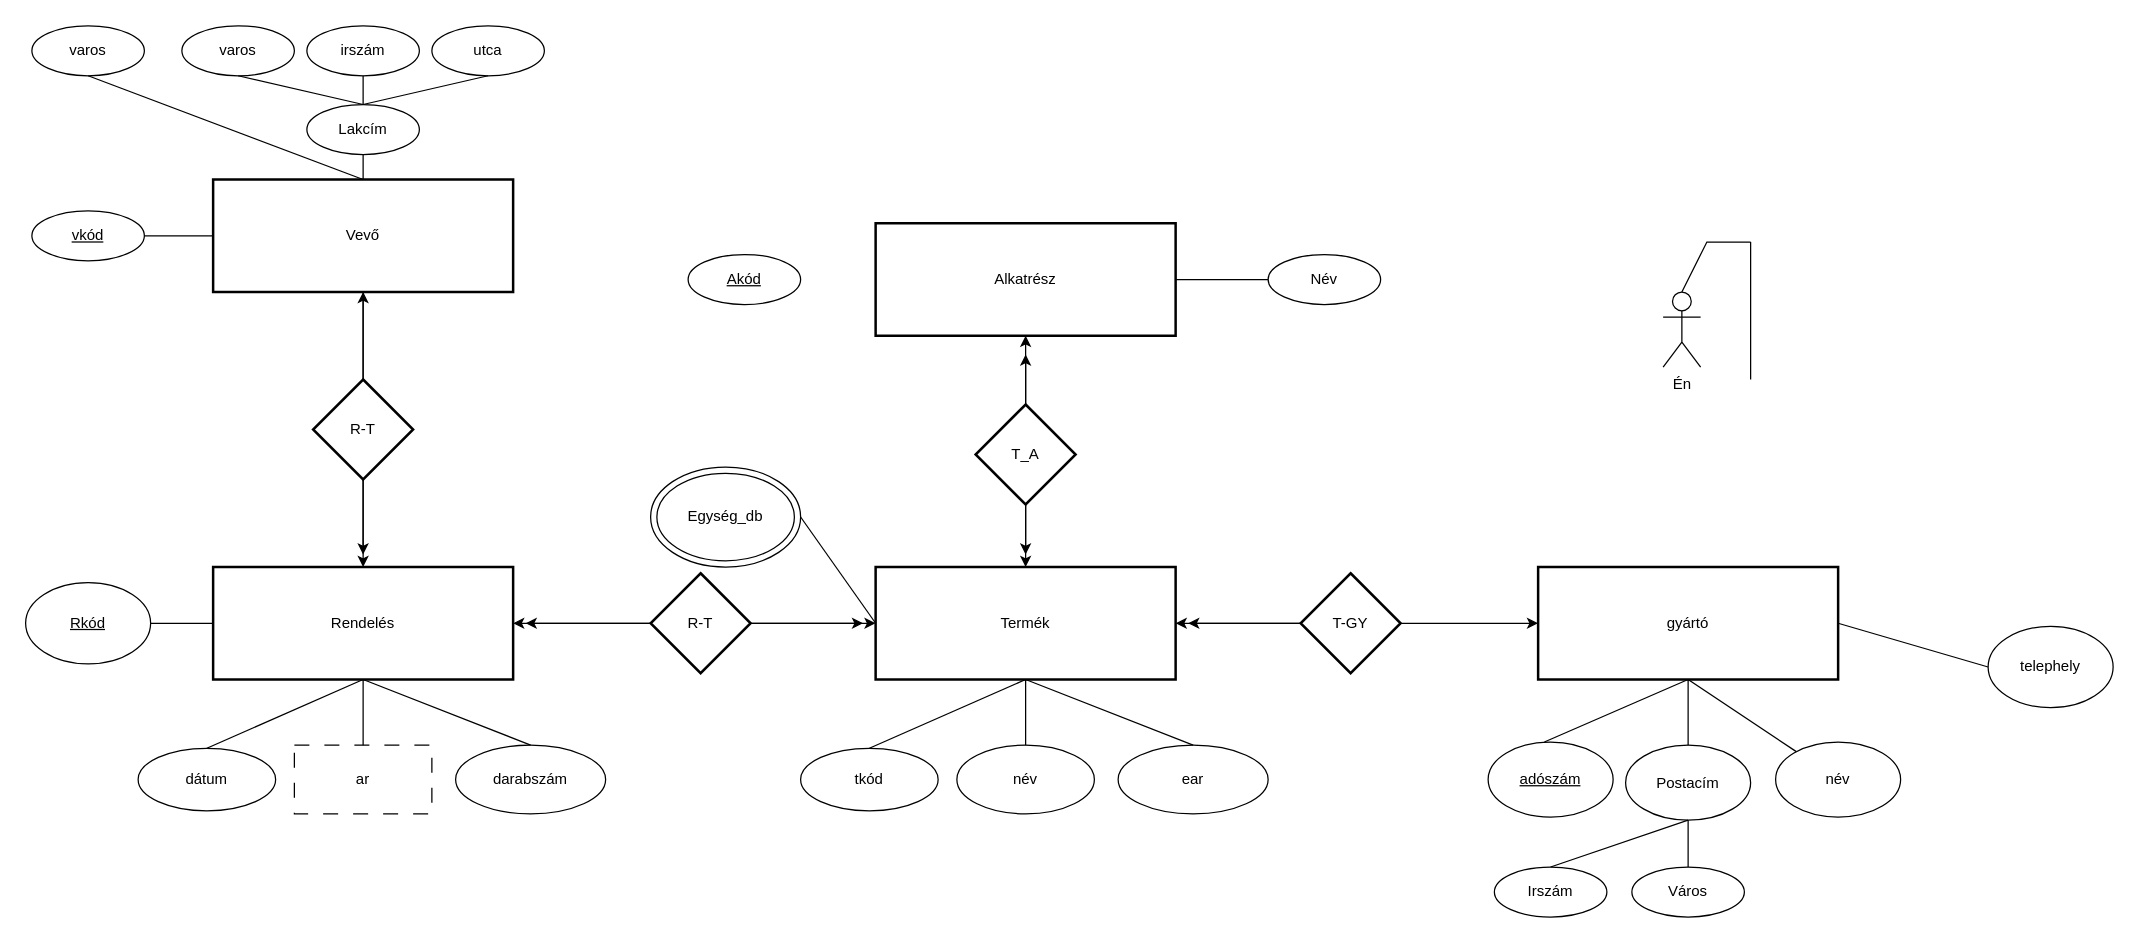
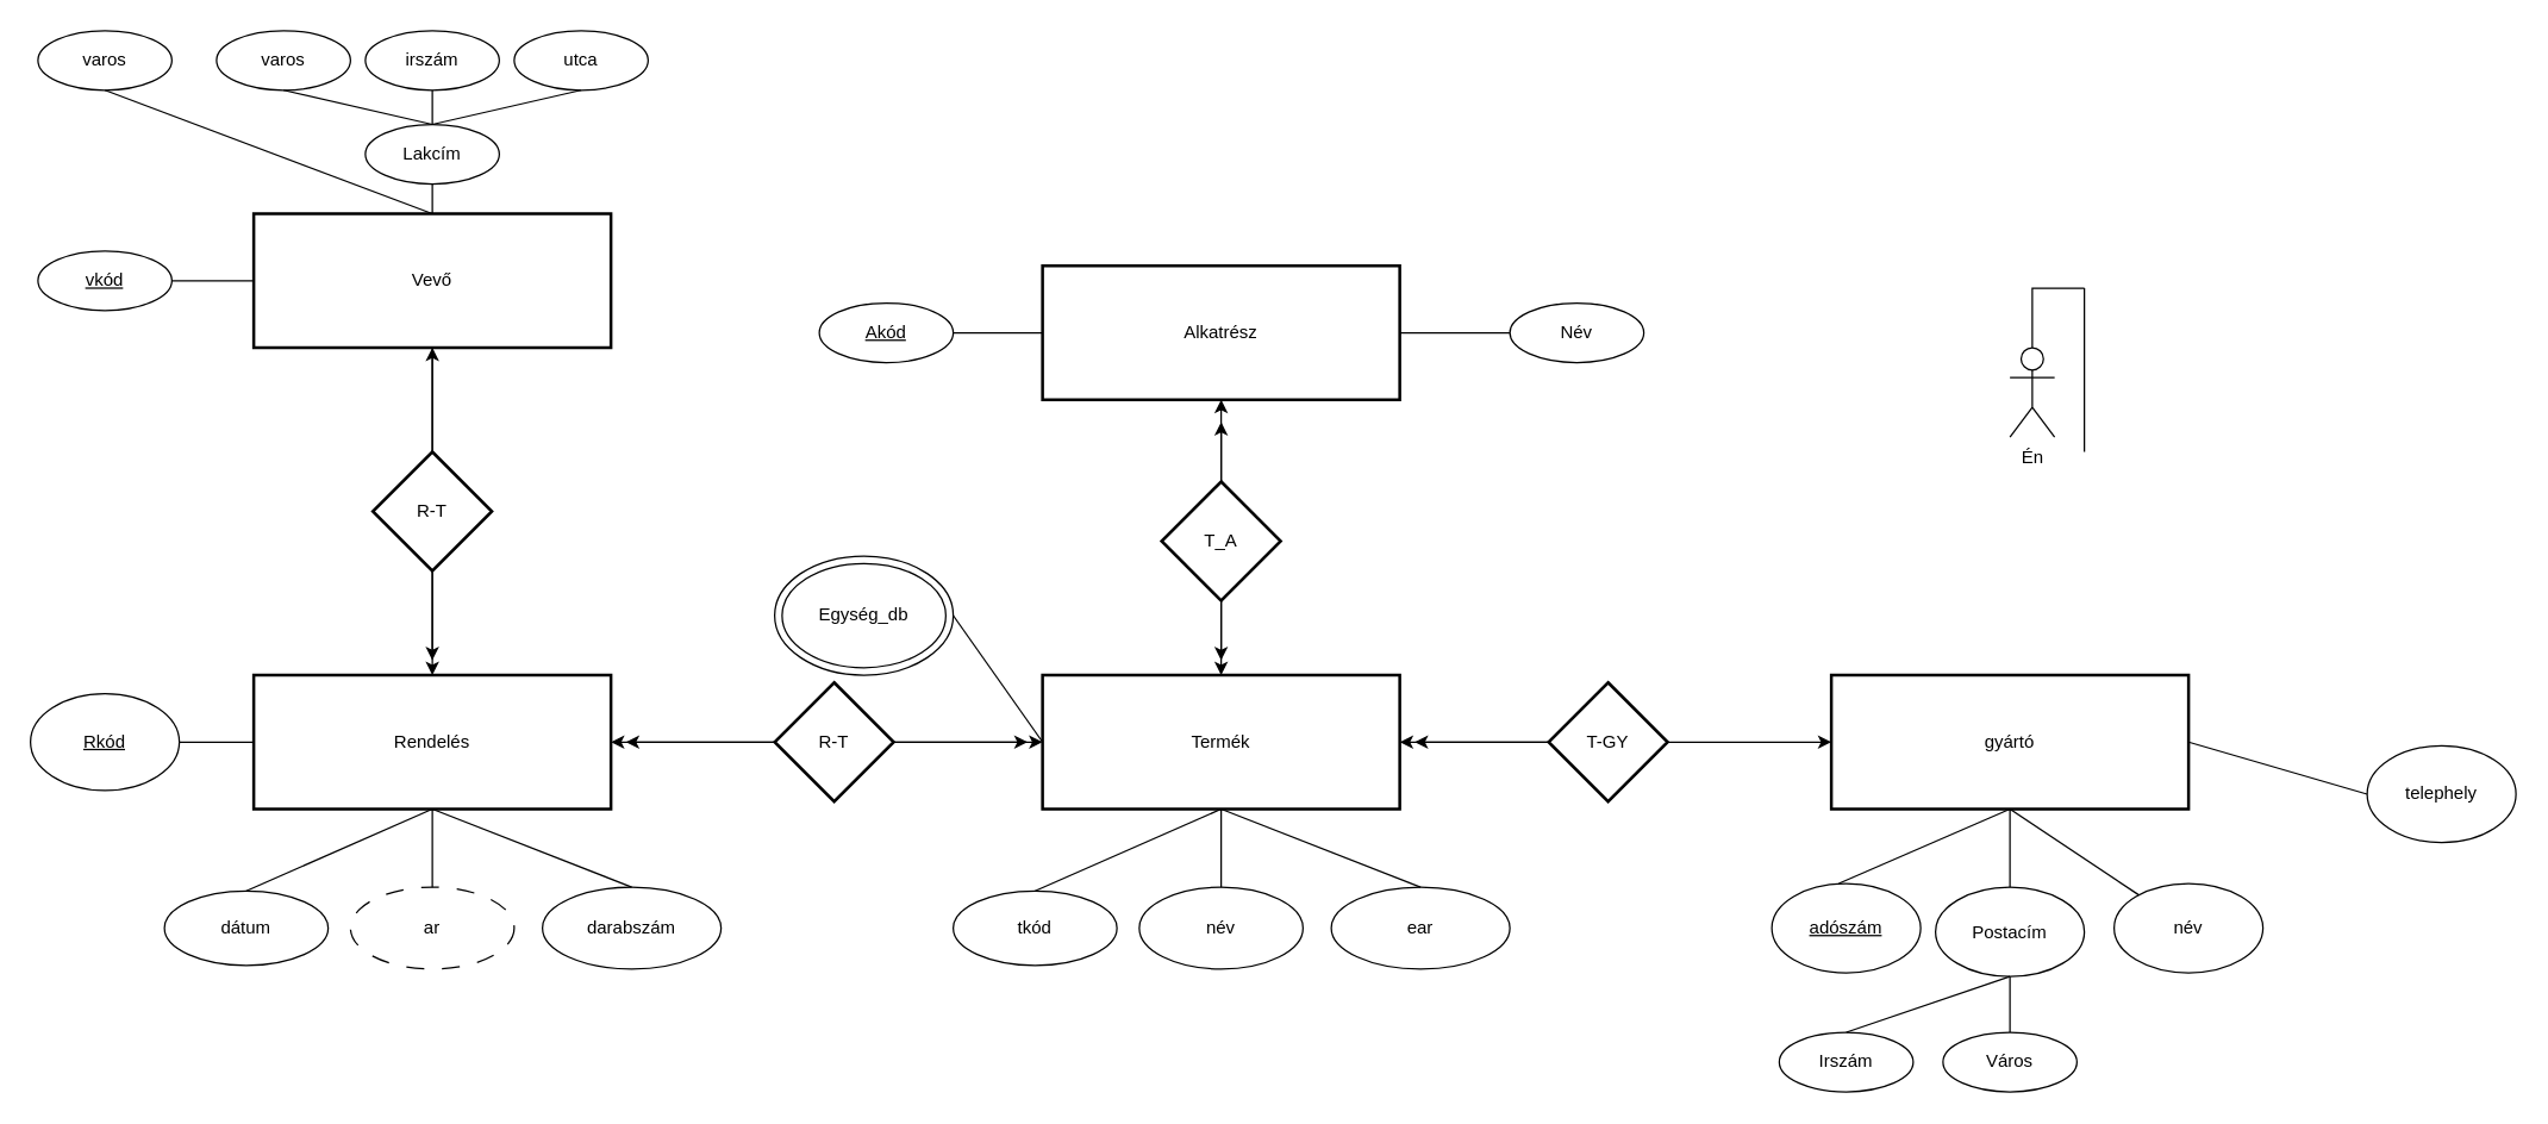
  <mxCell id="0" />
  <mxCell id="1" parent="0" />
  <mxCell id="2" value="&lt;div&gt;Termék&lt;/div&gt;" style="rounded=0;whiteSpace=wrap;html=1;strokeWidth=2;" parent="1" vertex="1"><mxGeometry x="700" y="453" width="240" height="90" as="geometry" /></mxCell>
  <mxCell id="3" value="gyártó" style="rounded=0;whiteSpace=wrap;html=1;strokeWidth=2;" parent="1" vertex="1"><mxGeometry x="1230" y="453" width="240" height="90" as="geometry" /></mxCell>
  <mxCell id="4" value="T-GY" style="rhombus;whiteSpace=wrap;html=1;strokeWidth=2;" parent="1" vertex="1"><mxGeometry x="1040" y="458" width="80" height="80" as="geometry" /></mxCell>
  <mxCell id="5" value="" style="endArrow=classic;html=1;rounded=0;" parent="1" source="4" target="3" edge="1"><mxGeometry width="50" height="50" relative="1" as="geometry"><mxPoint x="960" y="643" as="sourcePoint" /><mxPoint x="1010" y="593" as="targetPoint" /></mxGeometry></mxCell>
  <mxCell id="6" value="telephely" style="ellipse;whiteSpace=wrap;html=1;" parent="1" vertex="1"><mxGeometry x="1590" y="500.5" width="100" height="65" as="geometry" /></mxCell>
  <mxCell id="7" value="&lt;u&gt;adószám&lt;/u&gt;" style="ellipse;whiteSpace=wrap;html=1;" parent="1" vertex="1"><mxGeometry x="1190" y="593" width="100" height="60" as="geometry" /></mxCell>
  <mxCell id="8" value="név" style="ellipse;whiteSpace=wrap;html=1;" parent="1" vertex="1"><mxGeometry x="1420" y="593" width="100" height="60" as="geometry" /></mxCell>
  <mxCell id="9" value="" style="endArrow=none;html=1;rounded=0;entryX=0.5;entryY=1;entryDx=0;entryDy=0;" parent="1" target="3" edge="1"><mxGeometry width="50" height="50" relative="1" as="geometry"><mxPoint x="1235" y="593" as="sourcePoint" /><mxPoint x="1250" y="583" as="targetPoint" /></mxGeometry></mxCell>
  <mxCell id="10" value="" style="endArrow=none;html=1;rounded=0;entryX=0.5;entryY=1;entryDx=0;entryDy=0;" parent="1" source="8" target="3" edge="1"><mxGeometry width="50" height="50" relative="1" as="geometry"><mxPoint x="1350" y="593" as="sourcePoint" /><mxPoint x="1250" y="583" as="targetPoint" /></mxGeometry></mxCell>
  <mxCell id="11" value="&lt;div&gt;ear&lt;/div&gt;" style="ellipse;whiteSpace=wrap;html=1;" vertex="1" parent="1"><mxGeometry x="894" y="595.5" width="120" height="55" as="geometry" /></mxCell>
  <mxCell id="12" value="&lt;div&gt;név&lt;/div&gt;" style="ellipse;whiteSpace=wrap;html=1;" vertex="1" parent="1"><mxGeometry x="765" y="595.5" width="110" height="55" as="geometry" /></mxCell>
  <mxCell id="13" value="tkód" style="ellipse;whiteSpace=wrap;html=1;" vertex="1" parent="1"><mxGeometry x="640" y="598" width="110" height="50" as="geometry" /></mxCell>
  <mxCell id="14" value="" style="endArrow=none;html=1;rounded=0;exitX=0.5;exitY=1;exitDx=0;exitDy=0;entryX=0.5;entryY=0;entryDx=0;entryDy=0;" edge="1" parent="1" source="2" target="11"><mxGeometry width="50" height="50" relative="1" as="geometry"><mxPoint x="1070" y="683" as="sourcePoint" /><mxPoint x="1120" y="633" as="targetPoint" /></mxGeometry></mxCell>
  <mxCell id="15" value="" style="endArrow=none;html=1;rounded=0;entryX=0.5;entryY=1;entryDx=0;entryDy=0;exitX=0.5;exitY=0;exitDx=0;exitDy=0;" edge="1" parent="1" source="12" target="2"><mxGeometry width="50" height="50" relative="1" as="geometry"><mxPoint x="1070" y="683" as="sourcePoint" /><mxPoint x="1120" y="633" as="targetPoint" /></mxGeometry></mxCell>
  <mxCell id="16" value="" style="endArrow=none;html=1;rounded=0;entryX=0.5;entryY=1;entryDx=0;entryDy=0;exitX=0.5;exitY=0;exitDx=0;exitDy=0;" edge="1" parent="1" source="13" target="2"><mxGeometry width="50" height="50" relative="1" as="geometry"><mxPoint x="1070" y="683" as="sourcePoint" /><mxPoint x="1120" y="633" as="targetPoint" /></mxGeometry></mxCell>
  <mxCell id="17" value="" style="endArrow=none;html=1;rounded=0;entryX=1;entryY=0.5;entryDx=0;entryDy=0;exitX=0;exitY=0.5;exitDx=0;exitDy=0;" edge="1" parent="1" source="6" target="3"><mxGeometry width="50" height="50" relative="1" as="geometry"><mxPoint x="1070" y="683" as="sourcePoint" /><mxPoint x="1120" y="633" as="targetPoint" /></mxGeometry></mxCell>
  <mxCell id="18" value="T_A" style="rhombus;whiteSpace=wrap;html=1;strokeWidth=2;" vertex="1" parent="1"><mxGeometry x="780" y="323" width="80" height="80" as="geometry" /></mxCell>
  <mxCell id="19" value="" style="endArrow=classic;html=1;rounded=0;exitX=0.5;exitY=1;exitDx=0;exitDy=0;entryX=0.5;entryY=0;entryDx=0;entryDy=0;" edge="1" parent="1" source="18" target="2"><mxGeometry width="50" height="50" relative="1" as="geometry"><mxPoint x="1070" y="523" as="sourcePoint" /><mxPoint x="1190" y="203" as="targetPoint" /></mxGeometry></mxCell>
  <mxCell id="20" value="Postacím" style="ellipse;whiteSpace=wrap;html=1;" vertex="1" parent="1"><mxGeometry x="1300" y="595.5" width="100" height="60" as="geometry" /></mxCell>
  <mxCell id="21" value="" style="endArrow=none;html=1;rounded=0;entryX=0.5;entryY=0;entryDx=0;entryDy=0;exitX=0.5;exitY=1;exitDx=0;exitDy=0;" edge="1" parent="1" source="3" target="20"><mxGeometry width="50" height="50" relative="1" as="geometry"><mxPoint x="1070" y="523" as="sourcePoint" /><mxPoint x="1120" y="473" as="targetPoint" /></mxGeometry></mxCell>
  <mxCell id="22" value="Irszám" style="ellipse;whiteSpace=wrap;html=1;" vertex="1" parent="1"><mxGeometry x="1195" y="693" width="90" height="40" as="geometry" /></mxCell>
  <mxCell id="23" value="Város" style="ellipse;whiteSpace=wrap;html=1;" vertex="1" parent="1"><mxGeometry x="1305" y="693" width="90" height="40" as="geometry" /></mxCell>
  <mxCell id="24" value="" style="endArrow=none;html=1;rounded=0;exitX=0.5;exitY=0;exitDx=0;exitDy=0;entryX=0.5;entryY=1;entryDx=0;entryDy=0;" edge="1" parent="1" source="23" target="20"><mxGeometry width="50" height="50" relative="1" as="geometry"><mxPoint x="1080" y="523" as="sourcePoint" /><mxPoint x="1130" y="473" as="targetPoint" /></mxGeometry></mxCell>
  <mxCell id="25" value="" style="endArrow=none;html=1;rounded=0;exitX=0.5;exitY=0;exitDx=0;exitDy=0;entryX=0.5;entryY=1;entryDx=0;entryDy=0;" edge="1" parent="1" source="22" target="20"><mxGeometry width="50" height="50" relative="1" as="geometry"><mxPoint x="1080" y="523" as="sourcePoint" /><mxPoint x="1130" y="473" as="targetPoint" /></mxGeometry></mxCell>
  <mxCell id="26" value="" style="ellipse;whiteSpace=wrap;html=1;" vertex="1" parent="1"><mxGeometry x="520" y="373" width="120" height="80" as="geometry" /></mxCell>
  <mxCell id="27" value="Egység_db" style="ellipse;whiteSpace=wrap;html=1;" vertex="1" parent="1"><mxGeometry x="525" y="378" width="110" height="70" as="geometry" /></mxCell>
  <mxCell id="28" value="" style="endArrow=classic;html=1;rounded=0;entryX=1;entryY=0.5;entryDx=0;entryDy=0;exitX=0;exitY=0.5;exitDx=0;exitDy=0;" edge="1" parent="1" source="4" target="2"><mxGeometry width="50" height="50" relative="1" as="geometry"><mxPoint x="1080" y="523" as="sourcePoint" /><mxPoint x="1130" y="473" as="targetPoint" /></mxGeometry></mxCell>
  <mxCell id="29" value="" style="endArrow=classic;html=1;rounded=0;exitX=0;exitY=0.5;exitDx=0;exitDy=0;" edge="1" parent="1" source="4"><mxGeometry width="50" height="50" relative="1" as="geometry"><mxPoint x="1080" y="703" as="sourcePoint" /><mxPoint x="950" y="498" as="targetPoint" /></mxGeometry></mxCell>
  <mxCell id="30" value="" style="endArrow=none;html=1;rounded=0;entryX=0;entryY=0.5;entryDx=0;entryDy=0;exitX=1;exitY=0.5;exitDx=0;exitDy=0;" edge="1" parent="1" source="26" target="2"><mxGeometry width="50" height="50" relative="1" as="geometry"><mxPoint x="1010" y="593" as="sourcePoint" /><mxPoint x="1060" y="543" as="targetPoint" /></mxGeometry></mxCell>
  <mxCell id="31" value="" style="endArrow=classic;html=1;rounded=0;exitX=0.5;exitY=1;exitDx=0;exitDy=0;" edge="1" parent="1" source="18"><mxGeometry width="50" height="50" relative="1" as="geometry"><mxPoint x="1120" y="583" as="sourcePoint" /><mxPoint x="820" y="443" as="targetPoint" /></mxGeometry></mxCell>
  <mxCell id="32" value="Alkatrész" style="rounded=0;whiteSpace=wrap;html=1;strokeWidth=2;" vertex="1" parent="1"><mxGeometry x="700" y="178" width="240" height="90" as="geometry" /></mxCell>
  <mxCell id="33" value="" style="endArrow=classic;html=1;rounded=0;exitX=0.5;exitY=0;exitDx=0;exitDy=0;entryX=0.5;entryY=1;entryDx=0;entryDy=0;" edge="1" parent="1" source="18" target="32"><mxGeometry width="50" height="50" relative="1" as="geometry"><mxPoint x="1120" y="413" as="sourcePoint" /><mxPoint x="1170" y="363" as="targetPoint" /></mxGeometry></mxCell>
  <mxCell id="34" value="" style="endArrow=classic;html=1;rounded=0;exitX=0.5;exitY=0;exitDx=0;exitDy=0;" edge="1" parent="1" source="18"><mxGeometry width="50" height="50" relative="1" as="geometry"><mxPoint x="1120" y="413" as="sourcePoint" /><mxPoint x="820" y="283" as="targetPoint" /></mxGeometry></mxCell>
  <mxCell id="35" value="Név" style="ellipse;whiteSpace=wrap;html=1;" vertex="1" parent="1"><mxGeometry x="1014" y="203" width="90" height="40" as="geometry" /></mxCell>
  <mxCell id="36" value="&lt;u&gt;Akód&lt;/u&gt;" style="ellipse;whiteSpace=wrap;html=1;" vertex="1" parent="1"><mxGeometry x="550" y="203" width="90" height="40" as="geometry" /></mxCell>
  <mxCell id="37" value="" style="endArrow=none;html=1;rounded=0;entryX=0;entryY=0.5;entryDx=0;entryDy=0;exitX=1;exitY=0.5;exitDx=0;exitDy=0;" edge="1" parent="1" source="32" target="35"><mxGeometry width="50" height="50" relative="1" as="geometry"><mxPoint x="1120" y="483" as="sourcePoint" /><mxPoint x="1170" y="433" as="targetPoint" /></mxGeometry></mxCell>
- <mxCell id="39" value="Én" style="shape=umlActor;verticalLabelPosition=bottom;verticalAlign=top;html=1;outlineConnect=0;" vertex="1" parent="1"><mxGeometry x="1330" y="233" width="30" height="60" as="geometry" /></mxCell>
+ <mxCell id="38" value="" style="endArrow=none;html=1;rounded=0;entryX=0;entryY=0.5;entryDx=0;entryDy=0;exitX=1;exitY=0.5;exitDx=0;exitDy=0;" edge="1" parent="1" source="36" target="32"><mxGeometry width="50" height="50" relative="1" as="geometry"><mxPoint x="1120" y="483" as="sourcePoint" /><mxPoint x="1170" y="433" as="targetPoint" /></mxGeometry></mxCell>
+ <mxCell id="39" value="Én" style="shape=umlActor;verticalLabelPosition=bottom;verticalAlign=top;html=1;outlineConnect=0;" vertex="1" parent="1"><mxGeometry x="1350" y="233" width="30" height="60" as="geometry" /></mxCell>
  <mxCell id="40" value="" style="endArrow=none;html=1;rounded=0;" edge="1" parent="1"><mxGeometry width="50" height="50" relative="1" as="geometry"><mxPoint x="1400" y="303" as="sourcePoint" /><mxPoint x="1400" y="193" as="targetPoint" /></mxGeometry></mxCell>
  <mxCell id="41" value="" style="endArrow=none;html=1;rounded=0;exitX=0.5;exitY=0;exitDx=0;exitDy=0;exitPerimeter=0;" edge="1" parent="1" source="39"><mxGeometry width="50" height="50" relative="1" as="geometry"><mxPoint x="1360" as="sourcePoint" y="223" /><mxPoint x="1400" y="193" as="targetPoint" /><Array as="points"><mxPoint x="1365" y="193" /></Array></mxGeometry></mxCell>
  <mxCell id="42" value="" style="endArrow=classic;startArrow=classic;html=1;rounded=0;exitX=1;exitY=0.5;exitDx=0;exitDy=0;" edge="1" parent="1" source="43"><mxGeometry width="50" height="50" relative="1" as="geometry"><mxPoint x="1110" y="583" as="sourcePoint" /><mxPoint x="700" y="498" as="targetPoint" /></mxGeometry></mxCell>
  <mxCell id="43" value="Rendelés" style="rounded=0;whiteSpace=wrap;html=1;strokeWidth=2;" vertex="1" parent="1"><mxGeometry x="170" y="453" width="240" height="90" as="geometry" /></mxCell>
  <mxCell id="44" value="" style="endArrow=classic;startArrow=classic;html=1;rounded=0;" edge="1" parent="1"><mxGeometry width="50" height="50" relative="1" as="geometry"><mxPoint x="420" y="498" as="sourcePoint" /><mxPoint x="690" y="498" as="targetPoint" /></mxGeometry></mxCell>
  <mxCell id="45" value="R-T" style="rhombus;whiteSpace=wrap;html=1;strokeWidth=2;" vertex="1" parent="1"><mxGeometry x="520" y="458" width="80" height="80" as="geometry" /></mxCell>
  <mxCell id="46" value="&lt;u&gt;Rkód&lt;/u&gt;" style="ellipse;whiteSpace=wrap;html=1;" vertex="1" parent="1"><mxGeometry x="20" y="465.5" width="100" height="65" as="geometry" /></mxCell>
  <mxCell id="47" value="&lt;div&gt;darabszám&lt;/div&gt;" style="ellipse;whiteSpace=wrap;html=1;" vertex="1" parent="1"><mxGeometry x="364" y="595.5" width="120" height="55" as="geometry" /></mxCell>
- <mxCell id="48" value="&lt;div&gt;ar&lt;/div&gt;" style="whiteSpace=wrap;html=1;dashed=1;dashPattern=12 12;rounded=0;" vertex="1" parent="1"><mxGeometry x="235" y="595.5" width="110" height="55" as="geometry" /></mxCell>
+ <mxCell id="48" value="&lt;div&gt;ar&lt;/div&gt;" style="ellipse;whiteSpace=wrap;html=1;dashed=1;dashPattern=12 12;" vertex="1" parent="1"><mxGeometry x="235" y="595.5" width="110" height="55" as="geometry" /></mxCell>
  <mxCell id="49" value="dátum" style="ellipse;whiteSpace=wrap;html=1;" vertex="1" parent="1"><mxGeometry x="110" y="598" width="110" height="50" as="geometry" /></mxCell>
  <mxCell id="50" value="" style="endArrow=none;html=1;rounded=0;exitX=0.5;exitY=1;exitDx=0;exitDy=0;entryX=0.5;entryY=0;entryDx=0;entryDy=0;" edge="1" parent="1" target="47"><mxGeometry width="50" height="50" relative="1" as="geometry"><mxPoint x="290" y="543" as="sourcePoint" /><mxPoint x="590" y="633" as="targetPoint" /></mxGeometry></mxCell>
  <mxCell id="51" value="" style="endArrow=none;html=1;rounded=0;entryX=0.5;entryY=1;entryDx=0;entryDy=0;exitX=0.5;exitY=0;exitDx=0;exitDy=0;" edge="1" parent="1" source="48"><mxGeometry width="50" height="50" relative="1" as="geometry"><mxPoint x="540" y="683" as="sourcePoint" /><mxPoint x="290" y="543" as="targetPoint" /></mxGeometry></mxCell>
  <mxCell id="52" value="" style="endArrow=none;html=1;rounded=0;entryX=0.5;entryY=1;entryDx=0;entryDy=0;exitX=0.5;exitY=0;exitDx=0;exitDy=0;" edge="1" parent="1" source="49"><mxGeometry width="50" height="50" relative="1" as="geometry"><mxPoint x="540" y="683" as="sourcePoint" /><mxPoint x="290" y="543" as="targetPoint" /></mxGeometry></mxCell>
  <mxCell id="53" value="" style="endArrow=none;html=1;rounded=0;exitX=1;exitY=0.5;exitDx=0;exitDy=0;entryX=0;entryY=0.5;entryDx=0;entryDy=0;" edge="1" parent="1" source="46" target="43"><mxGeometry width="50" height="50" relative="1" as="geometry"><mxPoint x="320" y="523" as="sourcePoint" /><mxPoint x="370" y="473" as="targetPoint" /></mxGeometry></mxCell>
  <mxCell id="54" value="Vevő" style="rounded=0;whiteSpace=wrap;html=1;strokeWidth=2;" vertex="1" parent="1"><mxGeometry x="170" y="143" width="240" height="90" as="geometry" /></mxCell>
  <mxCell id="55" value="" style="endArrow=classic;startArrow=classic;html=1;rounded=0;exitX=0.5;exitY=0;exitDx=0;exitDy=0;entryX=0.5;entryY=1;entryDx=0;entryDy=0;" edge="1" parent="1" source="43" target="54"><mxGeometry width="50" height="50" relative="1" as="geometry"><mxPoint x="270" y="313" as="sourcePoint" /><mxPoint x="320" y="263" as="targetPoint" /></mxGeometry></mxCell>
  <mxCell id="56" value="" style="endArrow=classic;html=1;rounded=0;exitX=0.5;exitY=1;exitDx=0;exitDy=0;" edge="1" parent="1" source="54"><mxGeometry width="50" height="50" relative="1" as="geometry"><mxPoint x="270" y="313" as="sourcePoint" /><mxPoint x="290" y="443" as="targetPoint" /></mxGeometry></mxCell>
  <mxCell id="57" value="R-T" style="rhombus;whiteSpace=wrap;html=1;strokeWidth=2;" vertex="1" parent="1"><mxGeometry x="250" y="303" width="80" height="80" as="geometry" /></mxCell>
  <mxCell id="58" value="varos" style="ellipse;whiteSpace=wrap;html=1;direction=east;" vertex="1" parent="1"><mxGeometry x="145" y="20" width="90" height="40" as="geometry" /></mxCell>
  <mxCell id="59" value="irszám" style="ellipse;whiteSpace=wrap;html=1;direction=east;" vertex="1" parent="1"><mxGeometry x="245" y="20" width="90" height="40" as="geometry" /></mxCell>
  <mxCell id="60" value="utca" style="ellipse;whiteSpace=wrap;html=1;direction=east;" vertex="1" parent="1"><mxGeometry x="345" y="20" width="90" height="40" as="geometry" /></mxCell>
  <mxCell id="61" value="" style="endArrow=none;html=1;rounded=0;exitX=0.5;exitY=1;exitDx=0;exitDy=0;" edge="1" parent="1" source="59"><mxGeometry width="50" height="50" relative="1" as="geometry"><mxPoint x="25" y="-150" as="sourcePoint" /><mxPoint x="290" y="143" as="targetPoint" /></mxGeometry></mxCell>
  <mxCell id="62" value="" style="endArrow=none;html=1;rounded=0;exitX=0.5;exitY=1;exitDx=0;exitDy=0;entryX=0.5;entryY=0;entryDx=0;entryDy=0;" edge="1" parent="1" source="58" target="64"><mxGeometry width="50" height="50" relative="1" as="geometry"><mxPoint x="25" y="-150" as="sourcePoint" /><mxPoint x="280" y="143" as="targetPoint" /></mxGeometry></mxCell>
  <mxCell id="63" value="" style="endArrow=none;html=1;rounded=0;entryX=0.5;entryY=1;entryDx=0;entryDy=0;exitX=0.5;exitY=0;exitDx=0;exitDy=0;" edge="1" parent="1" target="60" source="64"><mxGeometry width="50" height="50" relative="1" as="geometry"><mxPoint x="290" y="143" as="sourcePoint" /><mxPoint x="75" y="-200" as="targetPoint" /></mxGeometry></mxCell>
  <mxCell id="64" value="Lakcím" style="ellipse;whiteSpace=wrap;html=1;direction=east;" vertex="1" parent="1"><mxGeometry x="245" y="83" width="90" height="40" as="geometry" /></mxCell>
  <mxCell id="65" value="varos" style="ellipse;whiteSpace=wrap;html=1;direction=east;" vertex="1" parent="1"><mxGeometry x="25" y="20" width="90" height="40" as="geometry" /></mxCell>
  <mxCell id="66" value="" style="endArrow=none;html=1;rounded=0;exitX=0.5;exitY=1;exitDx=0;exitDy=0;entryX=0.5;entryY=0;entryDx=0;entryDy=0;" edge="1" parent="1" source="65" target="54"><mxGeometry width="50" height="50" relative="1" as="geometry"><mxPoint x="200" y="70" as="sourcePoint" /><mxPoint x="300" y="93" as="targetPoint" /></mxGeometry></mxCell>
  <mxCell id="67" value="&lt;u&gt;vkód&lt;/u&gt;" style="ellipse;whiteSpace=wrap;html=1;direction=east;" vertex="1" parent="1"><mxGeometry x="25" y="168" width="90" height="40" as="geometry" /></mxCell>
  <mxCell id="68" value="" style="endArrow=none;html=1;rounded=0;exitX=1;exitY=0.5;exitDx=0;exitDy=0;entryX=0;entryY=0.5;entryDx=0;entryDy=0;" edge="1" parent="1" source="67" target="54"><mxGeometry width="50" height="50" relative="1" as="geometry"><mxPoint x="90" y="163" as="sourcePoint" /><mxPoint x="300" y="153" as="targetPoint" /></mxGeometry></mxCell>
